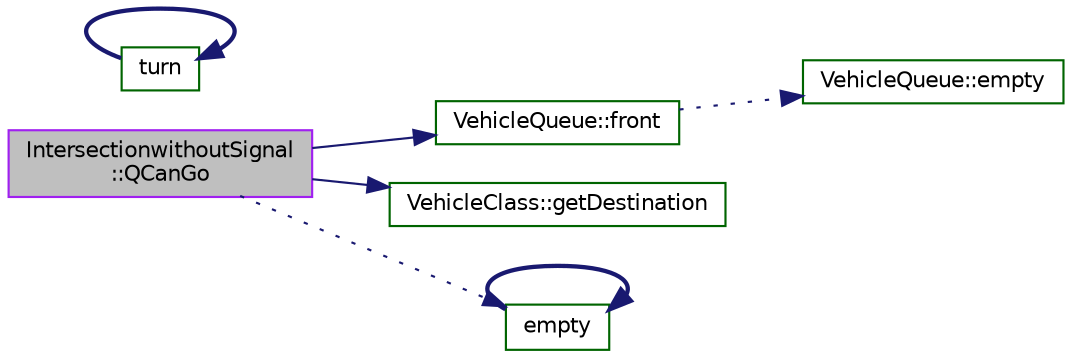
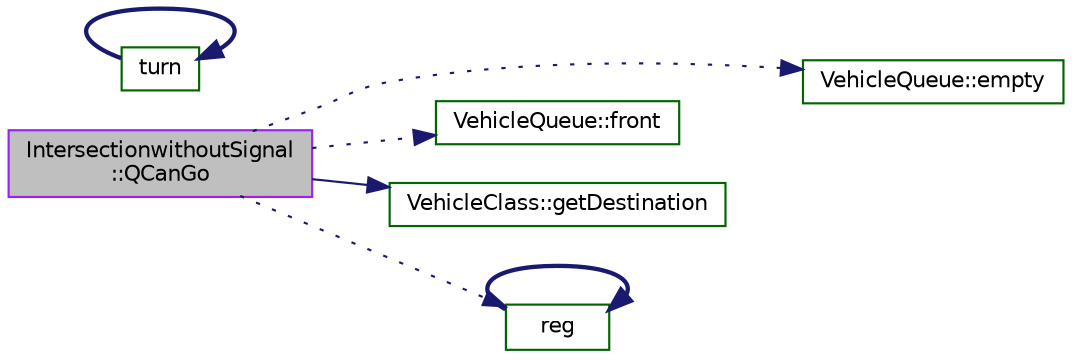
  digraph {
    rankdir=LR
    node [color=darkgreen fillcolor=white fontname=Helvetica fontsize=10 shape=record style=filled]
    edge [color=midnightblue fontname=Helvetica fontsize=10 labelfontname=Helvetica labelfontsize=10 style=dotted]
    n1 [color=purple fillcolor=grey75 fontcolor=black height=0.2 label="IntersectionwithoutSignal\l::QCanGo" width=0.4]
    n2 [height=0.2 label="VehicleQueue::empty" width=0.4]
    n3 [height=0.2 label="VehicleQueue::front" width=0.4]
    n4 [height=0.2 label="VehicleClass::getDestination" width=0.4]
-   n5 [height=0.2 label=empty width=0.4]
+   n5 [height=0.2 label=reg width=0.4]
    n6 [height=0.2 label=turn width=0.4]
-   n3 -> n2
-   n1 -> n3 [style=solid]
+   n1 -> n2
+   n1 -> n3
    n1 -> n4 [style=solid]
    n1 -> n5
    n5 -> n5 [style=bold]
    n6 -> n6 [style=bold]
  }
